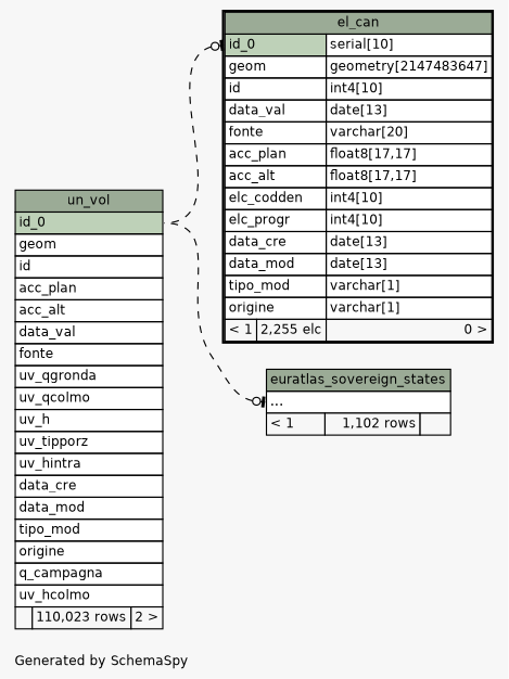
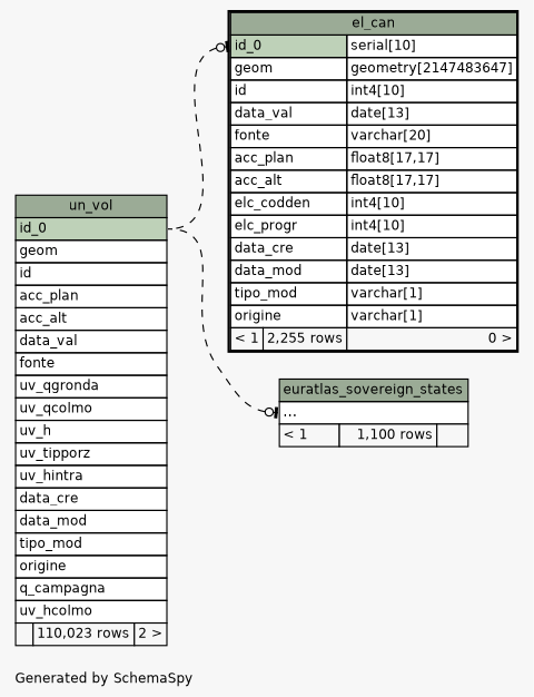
  digraph {
    bgcolor="#f7f7f7"
    fontname=Helvetica
    fontsize=11
    label="\nGenerated by SchemaSpy"
    labeljust=l
    nodesep=0.18
    rankdir=RL
    ranksep=0.46
    node [fontname=Helvetica fontsize=11 shape=plaintext]
    edge [arrowhead=none arrowsize=0.8 arrowtail=teeodot dir=back headport="id_0:e" style=dashed]
-   n1 [label=<     <TABLE BORDER="2" CELLBORDER="1" CELLSPACING="0" BGCOLOR="#ffffff">       <TR><TD COLSPAN="3" BGCOLOR="#9bab96" ALIGN="CENTER">el_can</TD></TR>       <TR><TD PORT="id_0" COLSPAN="2" BGCOLOR="#bed1b8" ALIGN="LEFT">id_0</TD><TD PORT="id_0.type" ALIGN="LEFT">serial[10]</TD></TR>       <TR><TD PORT="geom" COLSPAN="2" ALIGN="LEFT">geom</TD><TD PORT="geom.type" ALIGN="LEFT">geometry[2147483647]</TD></TR>       <TR><TD PORT="id" COLSPAN="2" ALIGN="LEFT">id</TD><TD PORT="id.type" ALIGN="LEFT">int4[10]</TD></TR>       <TR><TD PORT="data_val" COLSPAN="2" ALIGN="LEFT">data_val</TD><TD PORT="data_val.type" ALIGN="LEFT">date[13]</TD></TR>       <TR><TD PORT="fonte" COLSPAN="2" ALIGN="LEFT">fonte</TD><TD PORT="fonte.type" ALIGN="LEFT">varchar[20]</TD></TR>       <TR><TD PORT="acc_plan" COLSPAN="2" ALIGN="LEFT">acc_plan</TD><TD PORT="acc_plan.type" ALIGN="LEFT">float8[17,17]</TD></TR>       <TR><TD PORT="acc_alt" COLSPAN="2" ALIGN="LEFT">acc_alt</TD><TD PORT="acc_alt.type" ALIGN="LEFT">float8[17,17]</TD></TR>       <TR><TD PORT="elc_codden" COLSPAN="2" ALIGN="LEFT">elc_codden</TD><TD PORT="elc_codden.type" ALIGN="LEFT">int4[10]</TD></TR>       <TR><TD PORT="elc_progr" COLSPAN="2" ALIGN="LEFT">elc_progr</TD><TD PORT="elc_progr.type" ALIGN="LEFT">int4[10]</TD></TR>       <TR><TD PORT="data_cre" COLSPAN="2" ALIGN="LEFT">data_cre</TD><TD PORT="data_cre.type" ALIGN="LEFT">date[13]</TD></TR>       <TR><TD PORT="data_mod" COLSPAN="2" ALIGN="LEFT">data_mod</TD><TD PORT="data_mod.type" ALIGN="LEFT">date[13]</TD></TR>       <TR><TD PORT="tipo_mod" COLSPAN="2" ALIGN="LEFT">tipo_mod</TD><TD PORT="tipo_mod.type" ALIGN="LEFT">varchar[1]</TD></TR>       <TR><TD PORT="origine" COLSPAN="2" ALIGN="LEFT">origine</TD><TD PORT="origine.type" ALIGN="LEFT">varchar[1]</TD></TR>       <TR><TD ALIGN="LEFT" BGCOLOR="#f7f7f7">&lt; 1</TD><TD ALIGN="RIGHT" BGCOLOR="#f7f7f7">2,255 elc</TD><TD ALIGN="RIGHT" BGCOLOR="#f7f7f7">0 &gt;</TD></TR>     </TABLE>>]
+   n1 [label=<     <TABLE BORDER="2" CELLBORDER="1" CELLSPACING="0" BGCOLOR="#ffffff">       <TR><TD COLSPAN="3" BGCOLOR="#9bab96" ALIGN="CENTER">el_can</TD></TR>       <TR><TD PORT="id_0" COLSPAN="2" BGCOLOR="#bed1b8" ALIGN="LEFT">id_0</TD><TD PORT="id_0.type" ALIGN="LEFT">serial[10]</TD></TR>       <TR><TD PORT="geom" COLSPAN="2" ALIGN="LEFT">geom</TD><TD PORT="geom.type" ALIGN="LEFT">geometry[2147483647]</TD></TR>       <TR><TD PORT="id" COLSPAN="2" ALIGN="LEFT">id</TD><TD PORT="id.type" ALIGN="LEFT">int4[10]</TD></TR>       <TR><TD PORT="data_val" COLSPAN="2" ALIGN="LEFT">data_val</TD><TD PORT="data_val.type" ALIGN="LEFT">date[13]</TD></TR>       <TR><TD PORT="fonte" COLSPAN="2" ALIGN="LEFT">fonte</TD><TD PORT="fonte.type" ALIGN="LEFT">varchar[20]</TD></TR>       <TR><TD PORT="acc_plan" COLSPAN="2" ALIGN="LEFT">acc_plan</TD><TD PORT="acc_plan.type" ALIGN="LEFT">float8[17,17]</TD></TR>       <TR><TD PORT="acc_alt" COLSPAN="2" ALIGN="LEFT">acc_alt</TD><TD PORT="acc_alt.type" ALIGN="LEFT">float8[17,17]</TD></TR>       <TR><TD PORT="elc_codden" COLSPAN="2" ALIGN="LEFT">elc_codden</TD><TD PORT="elc_codden.type" ALIGN="LEFT">int4[10]</TD></TR>       <TR><TD PORT="elc_progr" COLSPAN="2" ALIGN="LEFT">elc_progr</TD><TD PORT="elc_progr.type" ALIGN="LEFT">int4[10]</TD></TR>       <TR><TD PORT="data_cre" COLSPAN="2" ALIGN="LEFT">data_cre</TD><TD PORT="data_cre.type" ALIGN="LEFT">date[13]</TD></TR>       <TR><TD PORT="data_mod" COLSPAN="2" ALIGN="LEFT">data_mod</TD><TD PORT="data_mod.type" ALIGN="LEFT">date[13]</TD></TR>       <TR><TD PORT="tipo_mod" COLSPAN="2" ALIGN="LEFT">tipo_mod</TD><TD PORT="tipo_mod.type" ALIGN="LEFT">varchar[1]</TD></TR>       <TR><TD PORT="origine" COLSPAN="2" ALIGN="LEFT">origine</TD><TD PORT="origine.type" ALIGN="LEFT">varchar[1]</TD></TR>       <TR><TD ALIGN="LEFT" BGCOLOR="#f7f7f7">&lt; 1</TD><TD ALIGN="RIGHT" BGCOLOR="#f7f7f7">2,255 rows</TD><TD ALIGN="RIGHT" BGCOLOR="#f7f7f7">0 &gt;</TD></TR>     </TABLE>>]
    n2 [label=<     <TABLE BORDER="0" CELLBORDER="1" CELLSPACING="0" BGCOLOR="#ffffff">       <TR><TD COLSPAN="3" BGCOLOR="#9bab96" ALIGN="CENTER">un_vol</TD></TR>       <TR><TD PORT="id_0" COLSPAN="3" BGCOLOR="#bed1b8" ALIGN="LEFT">id_0</TD></TR>       <TR><TD PORT="geom" COLSPAN="3" ALIGN="LEFT">geom</TD></TR>       <TR><TD PORT="id" COLSPAN="3" ALIGN="LEFT">id</TD></TR>       <TR><TD PORT="acc_plan" COLSPAN="3" ALIGN="LEFT">acc_plan</TD></TR>       <TR><TD PORT="acc_alt" COLSPAN="3" ALIGN="LEFT">acc_alt</TD></TR>       <TR><TD PORT="data_val" COLSPAN="3" ALIGN="LEFT">data_val</TD></TR>       <TR><TD PORT="fonte" COLSPAN="3" ALIGN="LEFT">fonte</TD></TR>       <TR><TD PORT="uv_qgronda" COLSPAN="3" ALIGN="LEFT">uv_qgronda</TD></TR>       <TR><TD PORT="uv_qcolmo" COLSPAN="3" ALIGN="LEFT">uv_qcolmo</TD></TR>       <TR><TD PORT="uv_h" COLSPAN="3" ALIGN="LEFT">uv_h</TD></TR>       <TR><TD PORT="uv_tipporz" COLSPAN="3" ALIGN="LEFT">uv_tipporz</TD></TR>       <TR><TD PORT="uv_hintra" COLSPAN="3" ALIGN="LEFT">uv_hintra</TD></TR>       <TR><TD PORT="data_cre" COLSPAN="3" ALIGN="LEFT">data_cre</TD></TR>       <TR><TD PORT="data_mod" COLSPAN="3" ALIGN="LEFT">data_mod</TD></TR>       <TR><TD PORT="tipo_mod" COLSPAN="3" ALIGN="LEFT">tipo_mod</TD></TR>       <TR><TD PORT="origine" COLSPAN="3" ALIGN="LEFT">origine</TD></TR>       <TR><TD PORT="q_campagna" COLSPAN="3" ALIGN="LEFT">q_campagna</TD></TR>       <TR><TD PORT="uv_hcolmo" COLSPAN="3" ALIGN="LEFT">uv_hcolmo</TD></TR>       <TR><TD ALIGN="LEFT" BGCOLOR="#f7f7f7">  </TD><TD ALIGN="RIGHT" BGCOLOR="#f7f7f7">110,023 rows</TD><TD ALIGN="RIGHT" BGCOLOR="#f7f7f7">2 &gt;</TD></TR>     </TABLE>>]
-   n3 [label=<     <TABLE BORDER="0" CELLBORDER="1" CELLSPACING="0" BGCOLOR="#ffffff">       <TR><TD COLSPAN="3" BGCOLOR="#9bab96" ALIGN="CENTER">euratlas_sovereign_states</TD></TR>       <TR><TD PORT="elipses" COLSPAN="3" ALIGN="LEFT">...</TD></TR>       <TR><TD ALIGN="LEFT" BGCOLOR="#f7f7f7">&lt; 1</TD><TD ALIGN="RIGHT" BGCOLOR="#f7f7f7">1,102 rows</TD><TD ALIGN="RIGHT" BGCOLOR="#f7f7f7">  </TD></TR>     </TABLE>>]
+   n3 [label=<     <TABLE BORDER="0" CELLBORDER="1" CELLSPACING="0" BGCOLOR="#ffffff">       <TR><TD COLSPAN="3" BGCOLOR="#9bab96" ALIGN="CENTER">euratlas_sovereign_states</TD></TR>       <TR><TD PORT="elipses" COLSPAN="3" ALIGN="LEFT">...</TD></TR>       <TR><TD ALIGN="LEFT" BGCOLOR="#f7f7f7">&lt; 1</TD><TD ALIGN="RIGHT" BGCOLOR="#f7f7f7">1,100 rows</TD><TD ALIGN="RIGHT" BGCOLOR="#f7f7f7">  </TD></TR>     </TABLE>>]
    n1 -> n2 [tailport="id_0:w"]
    n3 -> n2 [tailport="elipses:w"]
  }
